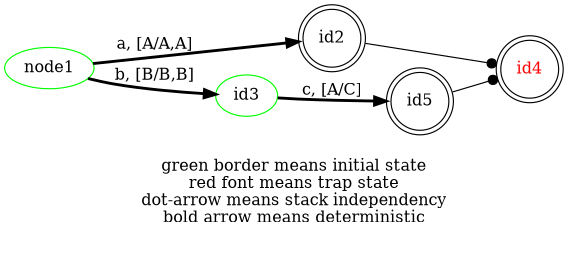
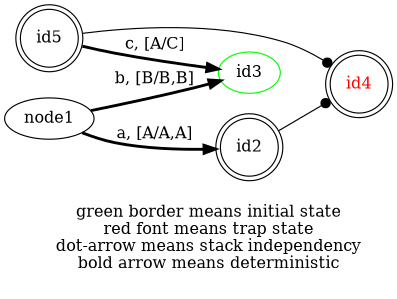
  digraph {
    label="\n    green border means initial state\n    red font means trap state\n    dot-arrow means stack independency\n    bold arrow means deterministic\n    "
    rankdir=LR
    node [shape=doublecircle]
    edge [penwidth=2.5]
    id5
    id4 [fontcolor=red]
    id2
-   n4 [color=green label=node1 shape=oval]
+   n4 [color=black label=node1 shape=oval]
    id3 [color=green shape=oval]
    id5 -> id4 [arrowhead=dot penwidth=""]
    id2 -> id4 [arrowhead=dot penwidth=""]
    n4 -> id2 [label="a, [A/A,A]"]
    n4 -> id3 [label="b, [B/B,B]"]
-   id3 -> id5 [label="c, [A/C]"]
+   id5 -> id3 [label="c, [A/C]"]
  }
